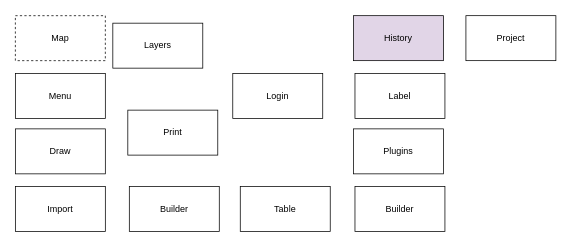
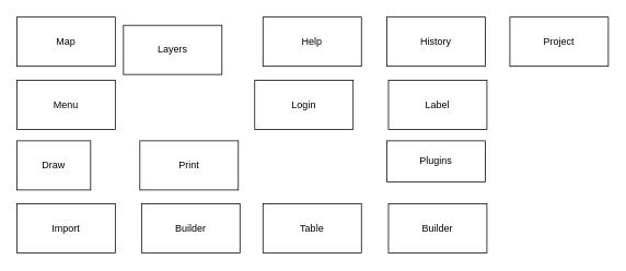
  <mxCell id="0" />
  <mxCell id="1" parent="0" />
  <mxCell id="2" value="Login" style="rounded=0;whiteSpace=wrap;html=1;" parent="1" vertex="1"><mxGeometry x="310" y="97" width="120" height="60" as="geometry" /></mxCell>
+ <mxCell id="3" value="Help" style="rounded=0;whiteSpace=wrap;html=1;" parent="1" vertex="1"><mxGeometry x="320" y="20" width="120" height="60" as="geometry" /></mxCell>
  <mxCell id="4" value="Layers" style="rounded=0;whiteSpace=wrap;html=1;" parent="1" vertex="1"><mxGeometry x="150" y="30" width="120" height="60" as="geometry" /></mxCell>
  <mxCell id="5" value="Menu" style="rounded=0;whiteSpace=wrap;html=1;" parent="1" vertex="1"><mxGeometry x="20" y="97" width="120" height="60" as="geometry" /></mxCell>
- <mxCell id="6" value="Map" style="rounded=0;whiteSpace=wrap;html=1;dashed=1;" parent="1" vertex="1"><mxGeometry x="20" y="20" width="120" height="60" as="geometry" /></mxCell>
+ <mxCell id="6" value="Map" style="rounded=0;whiteSpace=wrap;html=1;" parent="1" vertex="1"><mxGeometry x="20" y="20" width="120" height="60" as="geometry" /></mxCell>
  <mxCell id="7" value="Table" style="rounded=0;whiteSpace=wrap;html=1;" parent="1" vertex="1"><mxGeometry x="320" y="248" width="120" height="60" as="geometry" /></mxCell>
  <mxCell id="8" value="Builder" style="rounded=0;whiteSpace=wrap;html=1;" parent="1" vertex="1"><mxGeometry x="172" y="248" width="120" height="60" as="geometry" /></mxCell>
- <mxCell id="9" value="Print" style="rounded=0;whiteSpace=wrap;html=1;" parent="1" vertex="1"><mxGeometry x="170" y="146" width="120" height="60" as="geometry" /></mxCell>
+ <mxCell id="9" value="Print" style="rounded=0;whiteSpace=wrap;html=1;" parent="1" vertex="1"><mxGeometry x="170" y="171" width="120" height="60" as="geometry" /></mxCell>
  <mxCell id="10" value="Import" style="rounded=0;whiteSpace=wrap;html=1;" parent="1" vertex="1"><mxGeometry x="20" y="248" width="120" height="60" as="geometry" /></mxCell>
- <mxCell id="11" value="Draw" style="rounded=0;whiteSpace=wrap;html=1;" parent="1" vertex="1"><mxGeometry x="20" y="171" width="120" height="60" as="geometry" /></mxCell>
+ <mxCell id="11" value="Draw" style="rounded=0;whiteSpace=wrap;html=1;" parent="1" vertex="1"><mxGeometry x="20" y="171" width="90" height="60" as="geometry" /></mxCell>
  <mxCell id="12" value="Project" style="rounded=0;whiteSpace=wrap;html=1;" parent="1" vertex="1"><mxGeometry x="621" y="20" width="120" height="60" as="geometry" /></mxCell>
  <mxCell id="13" value="Label" style="rounded=0;whiteSpace=wrap;html=1;" parent="1" vertex="1"><mxGeometry x="473" y="97" width="120" height="60" as="geometry" /></mxCell>
- <mxCell id="14" value="History" style="rounded=0;whiteSpace=wrap;html=1;fillColor=#e1d5e7;" parent="1" vertex="1"><mxGeometry x="471" y="20" width="120" height="60" as="geometry" /></mxCell>
+ <mxCell id="14" value="History" style="rounded=0;whiteSpace=wrap;html=1;" parent="1" vertex="1"><mxGeometry x="471" y="20" width="120" height="60" as="geometry" /></mxCell>
  <mxCell id="15" value="Builder" style="rounded=0;whiteSpace=wrap;html=1;" parent="1" vertex="1"><mxGeometry x="473" y="248" width="120" height="60" as="geometry" /></mxCell>
- <mxCell id="16" value="Plugins" style="rounded=0;whiteSpace=wrap;html=1;" parent="1" vertex="1"><mxGeometry x="471" y="171" width="120" height="60" as="geometry" /></mxCell>
+ <mxCell id="16" value="Plugins" style="rounded=0;whiteSpace=wrap;html=1;" parent="1" vertex="1"><mxGeometry x="471" y="171" width="120" height="50" as="geometry" /></mxCell>
